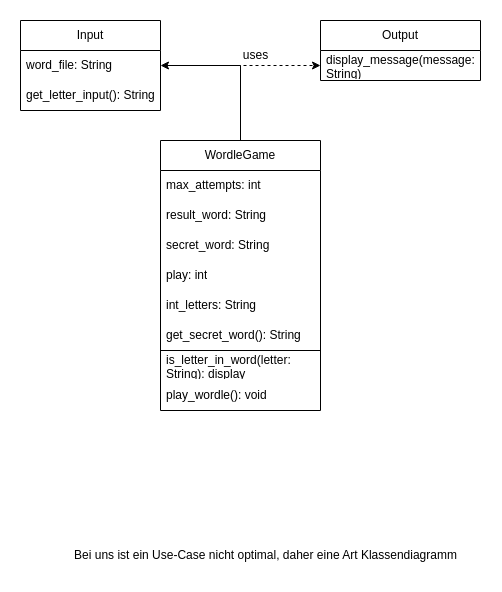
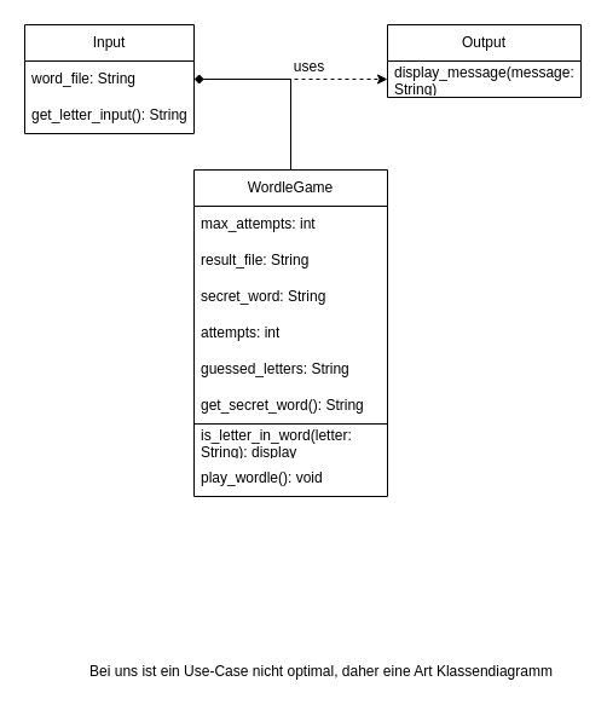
  <mxCell id="0" />
  <mxCell id="1" parent="0" />
  <mxCell id="2" value="Input" style="swimlane;fontStyle=0;childLayout=stackLayout;horizontal=1;startSize=30;horizontalStack=0;resizeParent=1;resizeParentMax=0;resizeLast=0;collapsible=1;marginBottom=0;whiteSpace=wrap;html=1;" vertex="1" parent="1"><mxGeometry x="20" y="20" width="140" height="90" as="geometry" /></mxCell>
  <mxCell id="3" value="word_file: String" style="text;strokeColor=none;fillColor=none;align=left;verticalAlign=middle;spacingLeft=4;spacingRight=4;overflow=hidden;points=[[0,0.5],[1,0.5]];portConstraint=eastwest;rotatable=0;whiteSpace=wrap;html=1;" vertex="1" parent="2"><mxGeometry y="30" width="140" height="30" as="geometry" /></mxCell>
  <mxCell id="4" value="get_letter_input(): String" style="text;strokeColor=none;fillColor=none;align=left;verticalAlign=middle;spacingLeft=4;spacingRight=4;overflow=hidden;points=[[0,0.5],[1,0.5]];portConstraint=eastwest;rotatable=0;whiteSpace=wrap;html=1;" vertex="1" parent="2"><mxGeometry y="60" width="140" height="30" as="geometry" /></mxCell>
- <mxCell id="5" style="edgeStyle=orthogonalEdgeStyle;rounded=0;orthogonalLoop=1;jettySize=auto;html=1;entryX=1;entryY=0.5;entryDx=0;entryDy=0;" edge="1" parent="1" source="7" target="3"><mxGeometry relative="1" as="geometry" /></mxCell>
+ <mxCell id="5" style="edgeStyle=orthogonalEdgeStyle;rounded=0;orthogonalLoop=1;jettySize=auto;html=1;entryX=1;entryY=0.5;entryDx=0;entryDy=0;endArrow=diamond;" edge="1" parent="1" source="7" target="3"><mxGeometry relative="1" as="geometry" /></mxCell>
  <mxCell id="6" style="edgeStyle=orthogonalEdgeStyle;rounded=0;orthogonalLoop=1;jettySize=auto;html=1;dashed=1;" edge="1" parent="1" source="7" target="18"><mxGeometry relative="1" as="geometry" /></mxCell>
  <mxCell id="7" value="WordleGame" style="swimlane;fontStyle=0;childLayout=stackLayout;horizontal=1;startSize=30;horizontalStack=0;resizeParent=1;resizeParentMax=0;resizeLast=0;collapsible=1;marginBottom=0;whiteSpace=wrap;html=1;" vertex="1" parent="1"><mxGeometry x="160" y="140" width="160" height="270" as="geometry" /></mxCell>
  <mxCell id="8" value="max_attempts: int" style="text;strokeColor=none;fillColor=none;align=left;verticalAlign=middle;spacingLeft=4;spacingRight=4;overflow=hidden;points=[[0,0.5],[1,0.5]];portConstraint=eastwest;rotatable=0;whiteSpace=wrap;html=1;" vertex="1" parent="7"><mxGeometry y="30" width="160" height="30" as="geometry" /></mxCell>
- <mxCell id="9" value="result_word: String" style="text;strokeColor=none;fillColor=none;align=left;verticalAlign=middle;spacingLeft=4;spacingRight=4;overflow=hidden;points=[[0,0.5],[1,0.5]];portConstraint=eastwest;rotatable=0;whiteSpace=wrap;html=1;" vertex="1" parent="7"><mxGeometry y="60" width="160" height="30" as="geometry" /></mxCell>
+ <mxCell id="9" value="result_file: String" style="text;strokeColor=none;fillColor=none;align=left;verticalAlign=middle;spacingLeft=4;spacingRight=4;overflow=hidden;points=[[0,0.5],[1,0.5]];portConstraint=eastwest;rotatable=0;whiteSpace=wrap;html=1;" vertex="1" parent="7"><mxGeometry y="60" width="160" height="30" as="geometry" /></mxCell>
  <mxCell id="10" value="secret_word: String" style="text;strokeColor=none;fillColor=none;align=left;verticalAlign=middle;spacingLeft=4;spacingRight=4;overflow=hidden;points=[[0,0.5],[1,0.5]];portConstraint=eastwest;rotatable=0;whiteSpace=wrap;html=1;" vertex="1" parent="7"><mxGeometry y="90" width="160" height="30" as="geometry" /></mxCell>
- <mxCell id="11" value="play: int" style="text;strokeColor=none;fillColor=none;align=left;verticalAlign=middle;spacingLeft=4;spacingRight=4;overflow=hidden;points=[[0,0.5],[1,0.5]];portConstraint=eastwest;rotatable=0;whiteSpace=wrap;html=1;" vertex="1" parent="7"><mxGeometry y="120" width="160" height="30" as="geometry" /></mxCell>
- <mxCell id="12" value="int_letters: String" style="text;strokeColor=none;fillColor=none;align=left;verticalAlign=middle;spacingLeft=4;spacingRight=4;overflow=hidden;points=[[0,0.5],[1,0.5]];portConstraint=eastwest;rotatable=0;whiteSpace=wrap;html=1;" vertex="1" parent="7"><mxGeometry y="150" width="160" height="30" as="geometry" /></mxCell>
+ <mxCell id="11" value="attempts: int" style="text;strokeColor=none;fillColor=none;align=left;verticalAlign=middle;spacingLeft=4;spacingRight=4;overflow=hidden;points=[[0,0.5],[1,0.5]];portConstraint=eastwest;rotatable=0;whiteSpace=wrap;html=1;" vertex="1" parent="7"><mxGeometry y="120" width="160" height="30" as="geometry" /></mxCell>
+ <mxCell id="12" value="guessed_letters: String" style="text;strokeColor=none;fillColor=none;align=left;verticalAlign=middle;spacingLeft=4;spacingRight=4;overflow=hidden;points=[[0,0.5],[1,0.5]];portConstraint=eastwest;rotatable=0;whiteSpace=wrap;html=1;" vertex="1" parent="7"><mxGeometry y="150" width="160" height="30" as="geometry" /></mxCell>
  <mxCell id="13" value="" style="endArrow=none;html=1;rounded=0;" edge="1" parent="7"><mxGeometry width="50" height="50" relative="1" as="geometry"><mxPoint y="210" as="sourcePoint" /><mxPoint x="160" y="210" as="targetPoint" /></mxGeometry></mxCell>
  <mxCell id="14" value="get_secret_word(): String" style="text;strokeColor=none;fillColor=none;align=left;verticalAlign=middle;spacingLeft=4;spacingRight=4;overflow=hidden;points=[[0,0.5],[1,0.5]];portConstraint=eastwest;rotatable=0;whiteSpace=wrap;html=1;" vertex="1" parent="7"><mxGeometry y="180" width="160" height="30" as="geometry" /></mxCell>
  <mxCell id="15" value="is_letter_in_word(letter: String): display" style="text;strokeColor=none;fillColor=none;align=left;verticalAlign=middle;spacingLeft=4;spacingRight=4;overflow=hidden;points=[[0,0.5],[1,0.5]];portConstraint=eastwest;rotatable=0;whiteSpace=wrap;html=1;" vertex="1" parent="7"><mxGeometry y="210" width="160" height="30" as="geometry" /></mxCell>
  <mxCell id="16" value="play_wordle(): void" style="text;strokeColor=none;fillColor=none;align=left;verticalAlign=middle;spacingLeft=4;spacingRight=4;overflow=hidden;points=[[0,0.5],[1,0.5]];portConstraint=eastwest;rotatable=0;whiteSpace=wrap;html=1;" vertex="1" parent="7"><mxGeometry y="240" width="160" height="30" as="geometry" /></mxCell>
  <mxCell id="17" value="Output" style="swimlane;fontStyle=0;childLayout=stackLayout;horizontal=1;startSize=30;horizontalStack=0;resizeParent=1;resizeParentMax=0;resizeLast=0;collapsible=1;marginBottom=0;whiteSpace=wrap;html=1;" vertex="1" parent="1"><mxGeometry x="320" y="20" width="160" height="60" as="geometry" /></mxCell>
  <mxCell id="18" value="display_message(message: String)" style="text;strokeColor=none;fillColor=none;align=left;verticalAlign=middle;spacingLeft=4;spacingRight=4;overflow=hidden;points=[[0,0.5],[1,0.5]];portConstraint=eastwest;rotatable=0;whiteSpace=wrap;html=1;" vertex="1" parent="17"><mxGeometry y="30" width="160" height="30" as="geometry" /></mxCell>
  <mxCell id="19" value="uses" style="text;html=1;align=center;verticalAlign=middle;resizable=0;points=[];autosize=1;strokeColor=none;fillColor=none;" vertex="1" parent="1"><mxGeometry x="230" y="40" width="50" height="30" as="geometry" /></mxCell>
  <mxCell id="20" value="Bei uns ist ein Use-Case nicht optimal, daher eine Art Klassendiagramm" style="text;html=1;align=center;verticalAlign=middle;resizable=0;points=[];autosize=1;strokeColor=none;fillColor=none;" vertex="1" parent="1"><mxGeometry x="60" y="540" width="410" height="30" as="geometry" /></mxCell>
